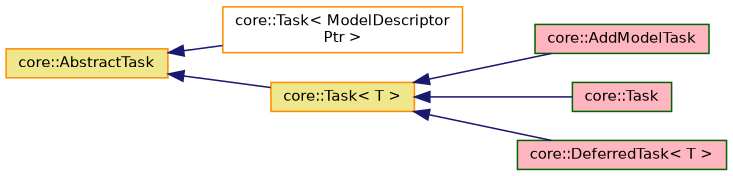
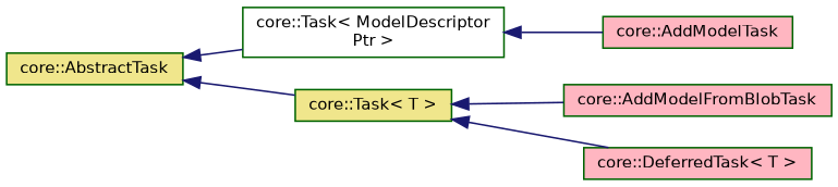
  digraph {
    rankdir=LR
    node [color=darkgreen fillcolor=lightpink fontname=Helvetica fontsize=10 shape=record style=filled]
    edge [color=midnightblue dir=back fontname=Helvetica fontsize=10 labelfontname=Helvetica labelfontsize=10 style=solid]
-   n1 [color=darkorange fillcolor=khaki height=0.2 label="core::AbstractTask" width=0.4]
-   n2 [color=darkorange fillcolor=white height=0.2 label="core::Task\< ModelDescriptor\lPtr \>" width=0.4]
-   n3 [color=darkorange fillcolor=khaki height=0.2 label="core::Task\< T \>" width=0.4]
+   n1 [fillcolor=khaki height=0.2 label="core::AbstractTask" width=0.4]
+   n2 [fillcolor=white height=0.2 label="core::Task\< ModelDescriptor\lPtr \>" width=0.4]
+   n3 [fillcolor=khaki height=0.2 label="core::Task\< T \>" width=0.4]
    n4 [height=0.2 label="core::AddModelTask" width=0.4]
-   n5 [height=0.2 label="core::Task" width=0.4]
+   n5 [height=0.2 label="core::AddModelFromBlobTask" width=0.4]
    n6 [height=0.2 label="core::DeferredTask\< T \>" width=0.4]
    n1 -> n2
    n1 -> n3
-   n3 -> n4
+   n2 -> n4
    n3 -> n5
    n3 -> n6
  }
